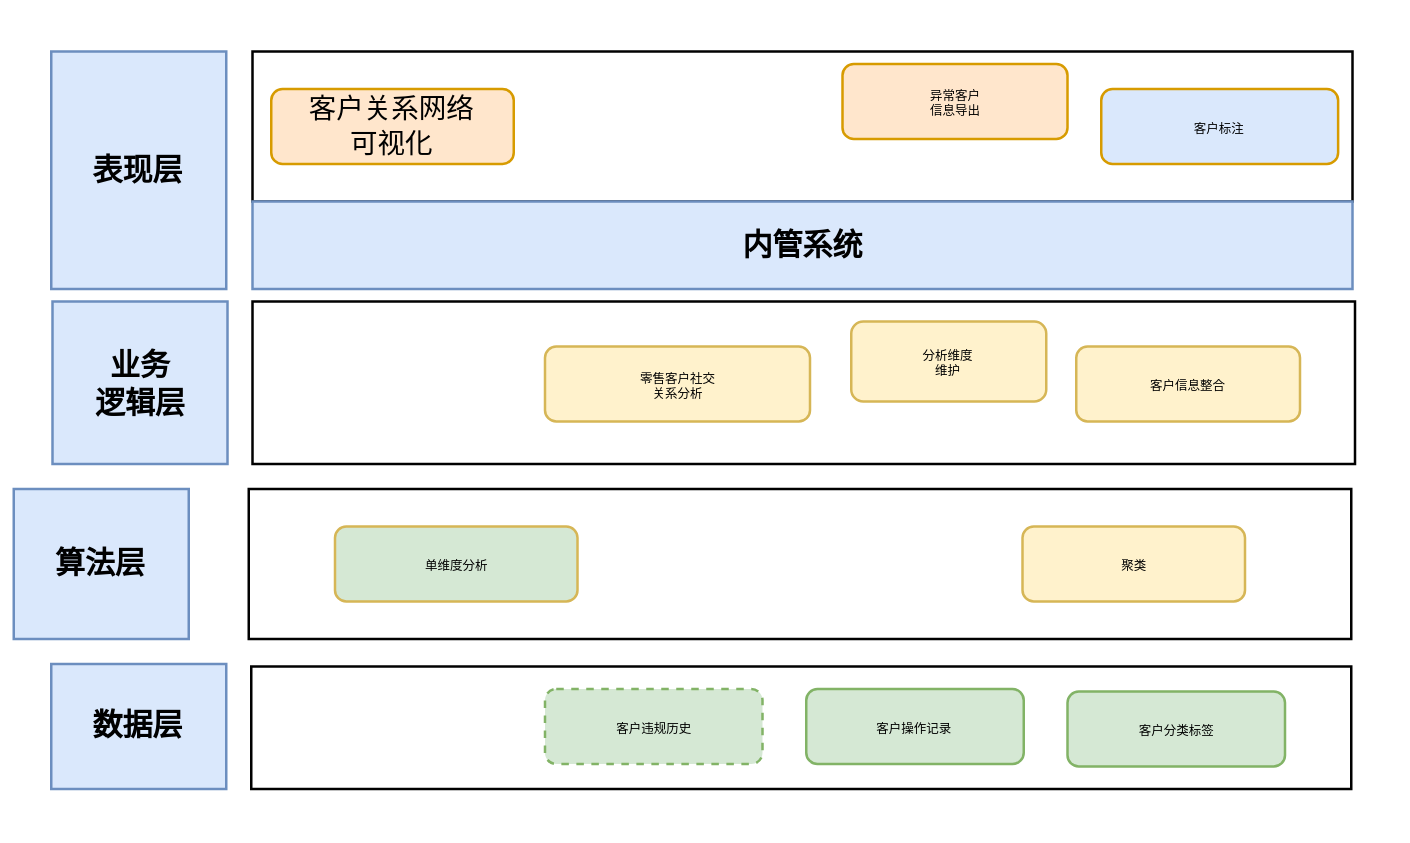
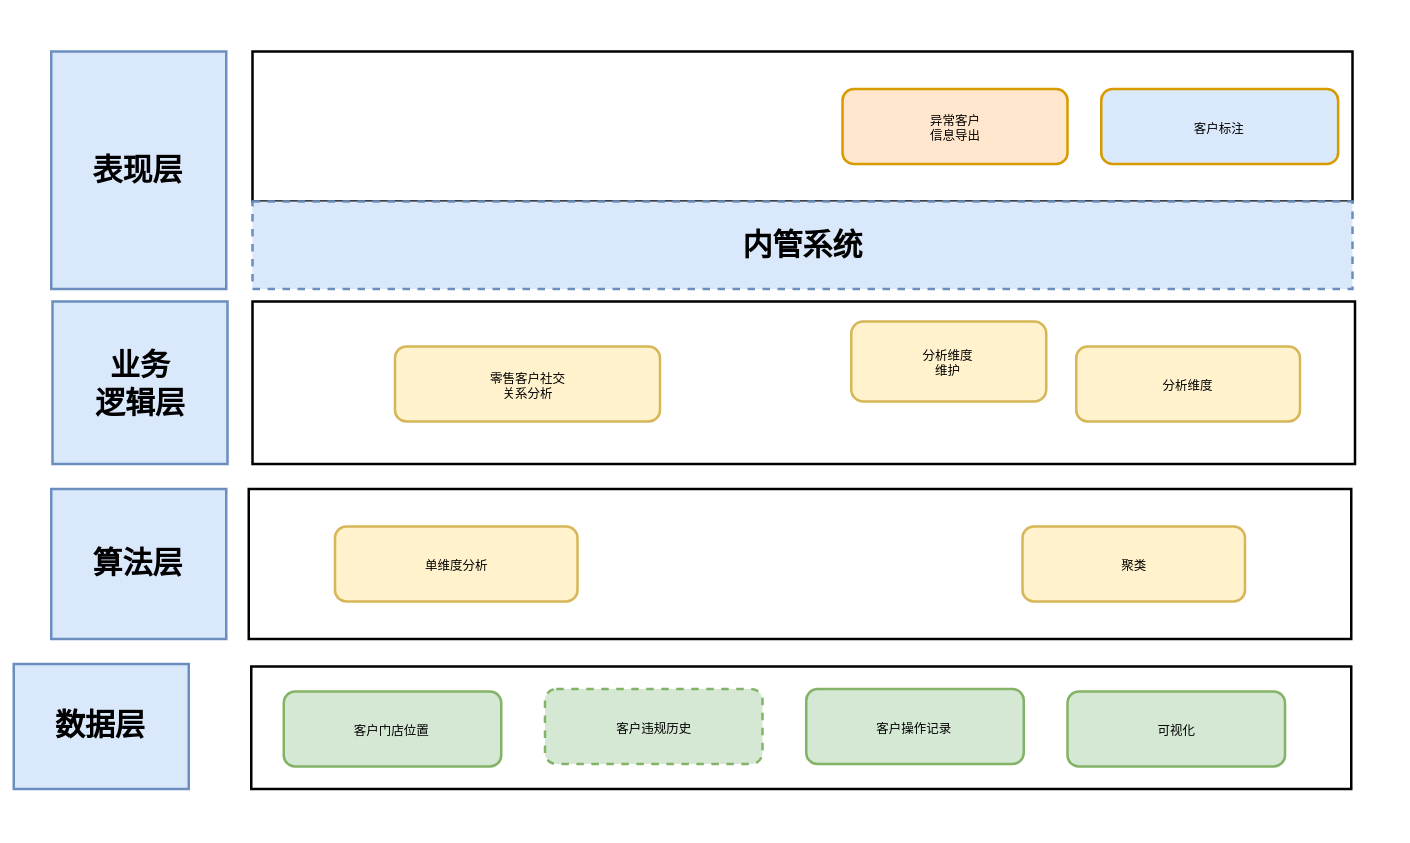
  <mxCell id="0" />
  <mxCell id="1" parent="0" />
  <mxCell id="2" value="" style="rounded=0;whiteSpace=wrap;html=1;fontSize=9;" parent="1" vertex="1"><mxGeometry x="100" y="266" width="440" height="49" as="geometry" /></mxCell>
  <mxCell id="3" value="" style="rounded=0;whiteSpace=wrap;html=1;fontSize=9;" parent="1" vertex="1"><mxGeometry x="100.5" y="20" width="440" height="60" as="geometry" /></mxCell>
  <mxCell id="4" value="表现层" style="rounded=0;whiteSpace=wrap;html=1;fillColor=#dae8fc;strokeColor=#6c8ebf;fontStyle=1" parent="1" vertex="1"><mxGeometry x="20" y="20" width="70" height="95" as="geometry" /></mxCell>
- <mxCell id="5" value="数据层" style="rounded=0;whiteSpace=wrap;html=1;fillColor=#dae8fc;strokeColor=#6c8ebf;fontStyle=1" parent="1" vertex="1"><mxGeometry x="20" y="265" width="70" height="50" as="geometry" /></mxCell>
- <mxCell id="6" value="异常客户&lt;br&gt;信息导出" style="rounded=1;whiteSpace=wrap;html=1;fillColor=#ffe6cc;strokeColor=#d79b00;fontSize=5;" parent="1" vertex="1"><mxGeometry x="336.5" y="25" width="90" height="30" as="geometry" /></mxCell>
- <mxCell id="7" value="&lt;span style=&quot;font-size: 11px&quot;&gt;客户关系网络&lt;br&gt;可视化&lt;br&gt;&lt;/span&gt;" style="rounded=1;whiteSpace=wrap;html=1;fillColor=#ffe6cc;strokeColor=#d79b00;fontSize=5;" parent="1" vertex="1"><mxGeometry x="108" y="35" width="97" height="30" as="geometry" /></mxCell>
+ <mxCell id="5" value="数据层" style="rounded=0;whiteSpace=wrap;html=1;fillColor=#dae8fc;strokeColor=#6c8ebf;fontStyle=1" parent="1" vertex="1"><mxGeometry x="5" y="265" width="70" height="50" as="geometry" /></mxCell>
+ <mxCell id="6" value="异常客户&lt;br&gt;信息导出" style="rounded=1;whiteSpace=wrap;html=1;fillColor=#ffe6cc;strokeColor=#d79b00;fontSize=5;" parent="1" vertex="1"><mxGeometry x="336.5" y="35" width="90" height="30" as="geometry" /></mxCell>
  <mxCell id="8" value="客户标注" style="rounded=1;whiteSpace=wrap;html=1;fillColor=#dae8fc;strokeColor=#d79b00;fontSize=5;" parent="1" vertex="1"><mxGeometry x="440" y="35" width="94.75" height="30" as="geometry" /></mxCell>
- <mxCell id="9" value="算法层" style="rounded=0;whiteSpace=wrap;html=1;fillColor=#dae8fc;strokeColor=#6c8ebf;fontStyle=1" parent="1" vertex="1"><mxGeometry x="5" y="195" width="70" height="60" as="geometry" /></mxCell>
+ <mxCell id="9" value="算法层" style="rounded=0;whiteSpace=wrap;html=1;fillColor=#dae8fc;strokeColor=#6c8ebf;fontStyle=1" parent="1" vertex="1"><mxGeometry x="20" y="195" width="70" height="60" as="geometry" /></mxCell>
  <mxCell id="10" value="" style="rounded=0;whiteSpace=wrap;html=1;fontSize=9;" parent="1" vertex="1"><mxGeometry x="99" y="195" width="441" height="60" as="geometry" /></mxCell>
- <mxCell id="11" value="单维度分析" style="rounded=1;whiteSpace=wrap;html=1;fillColor=#d5e8d4;strokeColor=#d6b656;fontSize=5;" parent="1" vertex="1"><mxGeometry x="133.5" y="210" width="97" height="30" as="geometry" /></mxCell>
+ <mxCell id="11" value="单维度分析" style="rounded=1;whiteSpace=wrap;html=1;fillColor=#fff2cc;strokeColor=#d6b656;fontSize=5;" parent="1" vertex="1"><mxGeometry x="133.5" y="210" width="97" height="30" as="geometry" /></mxCell>
  <mxCell id="12" value="聚类" style="rounded=1;whiteSpace=wrap;html=1;fillColor=#fff2cc;strokeColor=#d6b656;fontSize=5;" parent="1" vertex="1"><mxGeometry x="408.5" y="210" width="89" height="30" as="geometry" /></mxCell>
  <mxCell id="13" value="业务&lt;br&gt;逻辑层" style="rounded=0;whiteSpace=wrap;html=1;fillColor=#dae8fc;strokeColor=#6c8ebf;fontStyle=1" parent="1" vertex="1"><mxGeometry x="20.5" y="120" width="70" height="65" as="geometry" /></mxCell>
  <mxCell id="14" value="" style="rounded=0;whiteSpace=wrap;html=1;" parent="1" vertex="1"><mxGeometry x="100.5" y="120" width="441" height="65" as="geometry" /></mxCell>
- <mxCell id="15" value="零售客户社交&lt;br&gt;关系分析" style="rounded=1;whiteSpace=wrap;html=1;fillColor=#fff2cc;strokeColor=#d6b656;fontSize=5;" parent="1" vertex="1"><mxGeometry x="217.5" y="138" width="106" height="30" as="geometry" /></mxCell>
+ <mxCell id="15" value="零售客户社交&lt;br&gt;关系分析" style="rounded=1;whiteSpace=wrap;html=1;fillColor=#fff2cc;strokeColor=#d6b656;fontSize=5;" parent="1" vertex="1"><mxGeometry x="157.5" y="138" width="106" height="30" as="geometry" /></mxCell>
+ <mxCell id="16" value="客户门店位置" style="rounded=1;whiteSpace=wrap;html=1;fillColor=#d5e8d4;strokeColor=#82b366;fontSize=5;" parent="1" vertex="1"><mxGeometry x="113" y="276" width="87" height="30" as="geometry" /></mxCell>
  <mxCell id="17" value="客户违规历史" style="rounded=1;whiteSpace=wrap;html=1;fillColor=#d5e8d4;strokeColor=#82b366;fontSize=5;dashed=1;" parent="1" vertex="1"><mxGeometry x="217.5" y="275" width="87" height="30" as="geometry" /></mxCell>
  <mxCell id="18" value="客户操作记录" style="rounded=1;whiteSpace=wrap;html=1;fillColor=#d5e8d4;strokeColor=#82b366;fontSize=5;" parent="1" vertex="1"><mxGeometry x="322" y="275" width="87" height="30" as="geometry" /></mxCell>
- <mxCell id="19" value="客户分类标签" style="rounded=1;whiteSpace=wrap;html=1;fillColor=#d5e8d4;strokeColor=#82b366;fontSize=5;" parent="1" vertex="1"><mxGeometry x="426.5" y="276" width="87" height="30" as="geometry" /></mxCell>
+ <mxCell id="19" value="可视化" style="rounded=1;whiteSpace=wrap;html=1;fillColor=#d5e8d4;strokeColor=#82b366;fontSize=5;" parent="1" vertex="1"><mxGeometry x="426.5" y="276" width="87" height="30" as="geometry" /></mxCell>
  <mxCell id="20" value="分析维度&lt;br&gt;维护" style="rounded=1;whiteSpace=wrap;html=1;fillColor=#fff2cc;strokeColor=#d6b656;fontSize=5;" parent="1" vertex="1"><mxGeometry x="340" y="128" width="78" height="32" as="geometry" /></mxCell>
- <mxCell id="21" value="客户信息整合" style="rounded=1;whiteSpace=wrap;html=1;fillColor=#fff2cc;strokeColor=#d6b656;fontSize=5;" parent="1" vertex="1"><mxGeometry x="430" y="138" width="89.5" height="30" as="geometry" /></mxCell>
- <mxCell id="22" value="内管系统" style="rounded=0;whiteSpace=wrap;html=1;fillColor=#dae8fc;strokeColor=#6c8ebf;fontStyle=1" parent="1" vertex="1"><mxGeometry x="100.5" y="80" width="440" height="35" as="geometry" /></mxCell>
+ <mxCell id="21" value="分析维度" style="rounded=1;whiteSpace=wrap;html=1;fillColor=#fff2cc;strokeColor=#d6b656;fontSize=5;" parent="1" vertex="1"><mxGeometry x="430" y="138" width="89.5" height="30" as="geometry" /></mxCell>
+ <mxCell id="22" value="内管系统" style="rounded=0;whiteSpace=wrap;html=1;fillColor=#dae8fc;strokeColor=#6c8ebf;fontStyle=1;dashed=1;" parent="1" vertex="1"><mxGeometry x="100.5" y="80" width="440" height="35" as="geometry" /></mxCell>
